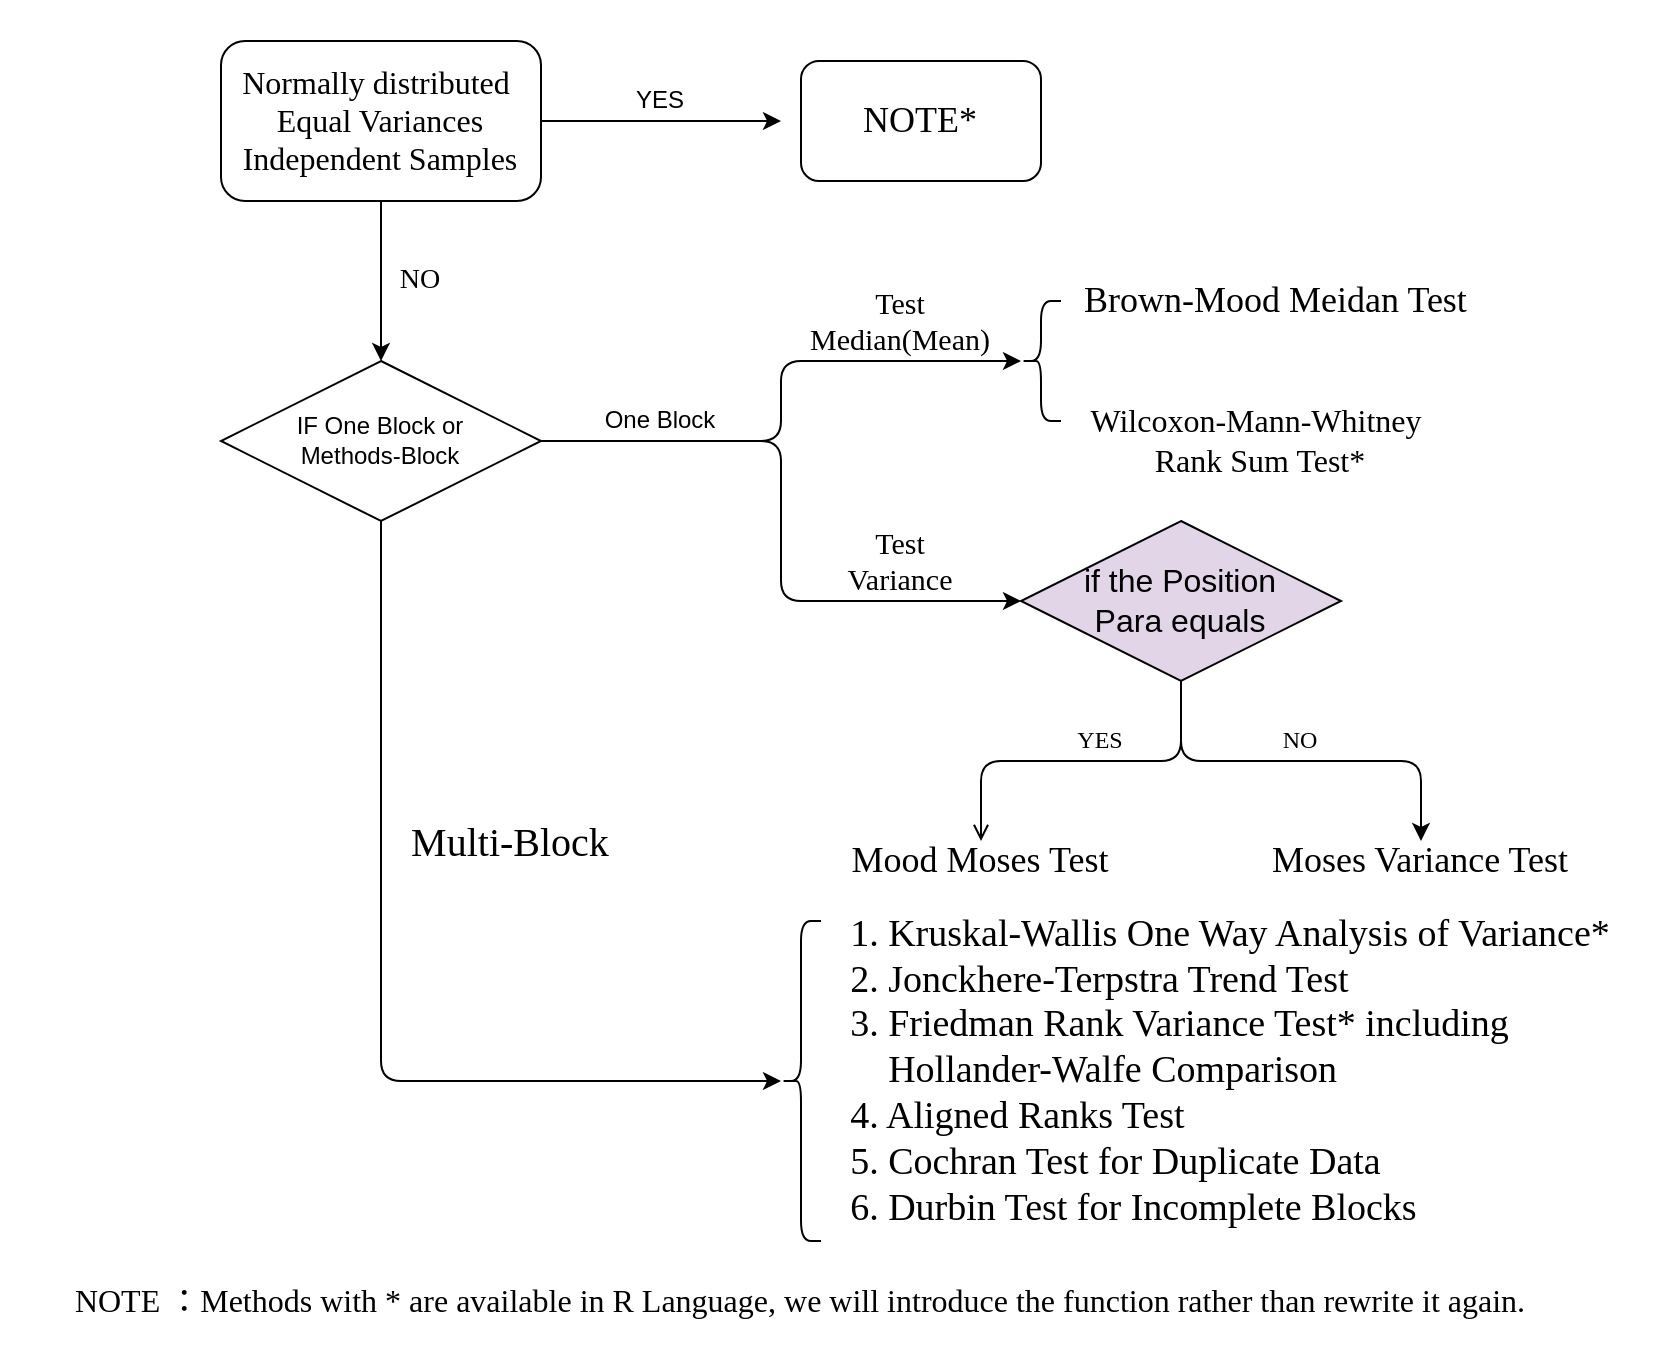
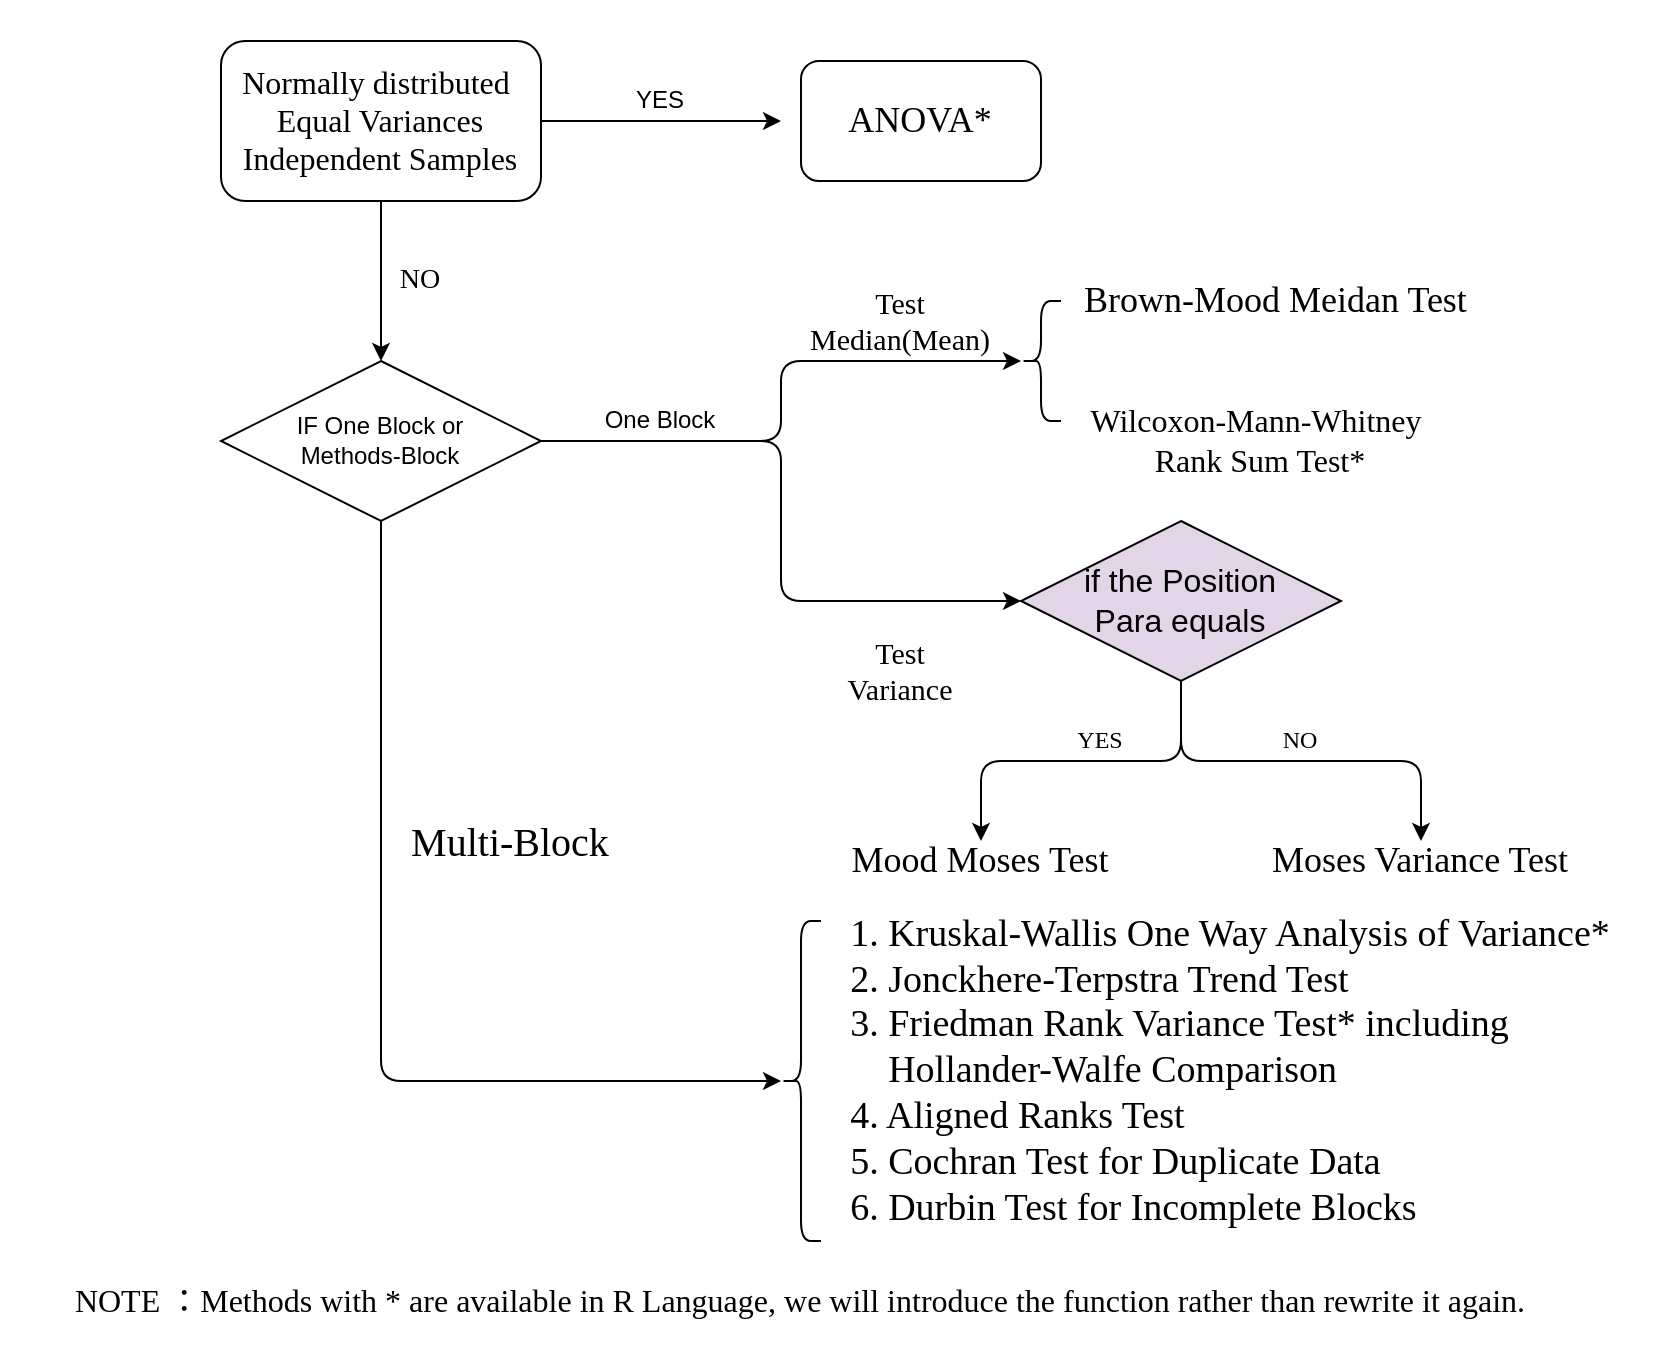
  <mxCell id="0" />
  <mxCell id="1" parent="0" />
  <mxCell id="2" value="&lt;font style=&quot;font-size: 16px&quot; face=&quot;Times New Roman&quot;&gt;Normally distributed&amp;nbsp;&lt;br&gt;Equal Variances&lt;br&gt;Independent Samples&lt;/font&gt;" style="rounded=1;whiteSpace=wrap;html=1;" vertex="1" parent="1"><mxGeometry x="110" y="20" width="160" height="80" as="geometry" /></mxCell>
  <mxCell id="3" value="" style="endArrow=classic;html=1;exitX=1;exitY=0.5;exitDx=0;exitDy=0;" edge="1" parent="1" source="2"><mxGeometry width="50" height="50" relative="1" as="geometry"><mxPoint x="380" y="200" as="sourcePoint" /><mxPoint x="390" y="60" as="targetPoint" /></mxGeometry></mxCell>
  <mxCell id="4" value="YES" style="text;html=1;strokeColor=none;fillColor=none;align=center;verticalAlign=middle;whiteSpace=wrap;rounded=0;" vertex="1" parent="1"><mxGeometry x="310" y="40" width="40" height="20" as="geometry" /></mxCell>
- <mxCell id="5" value="&lt;font style=&quot;font-size: 18px&quot; face=&quot;Times New Roman&quot;&gt;NOTE*&lt;/font&gt;" style="rounded=1;whiteSpace=wrap;html=1;" vertex="1" parent="1"><mxGeometry x="400" y="30" width="120" height="60" as="geometry" /></mxCell>
+ <mxCell id="5" value="&lt;font style=&quot;font-size: 18px&quot; face=&quot;Times New Roman&quot;&gt;ANOVA*&lt;/font&gt;" style="rounded=1;whiteSpace=wrap;html=1;" vertex="1" parent="1"><mxGeometry x="400" y="30" width="120" height="60" as="geometry" /></mxCell>
  <mxCell id="6" value="" style="endArrow=classic;html=1;exitX=0.5;exitY=1;exitDx=0;exitDy=0;" edge="1" parent="1" source="2"><mxGeometry width="50" height="50" relative="1" as="geometry"><mxPoint x="380" y="200" as="sourcePoint" /><mxPoint x="190" y="180" as="targetPoint" /><Array as="points"><mxPoint x="190" y="180" /></Array></mxGeometry></mxCell>
  <mxCell id="7" value="&lt;font face=&quot;Times New Roman&quot; style=&quot;font-size: 14px&quot;&gt;NO&lt;/font&gt;" style="text;html=1;strokeColor=none;fillColor=none;align=center;verticalAlign=middle;whiteSpace=wrap;rounded=0;" vertex="1" parent="1"><mxGeometry x="190" y="130" width="40" height="20" as="geometry" /></mxCell>
  <mxCell id="8" value="IF One Block or &lt;br&gt;Methods-Block" style="rhombus;whiteSpace=wrap;html=1;" vertex="1" parent="1"><mxGeometry x="110" y="180" width="160" height="80" as="geometry" /></mxCell>
  <mxCell id="9" value="" style="endArrow=classic;html=1;exitX=1;exitY=0.5;exitDx=0;exitDy=0;" edge="1" parent="1" source="8"><mxGeometry width="50" height="50" relative="1" as="geometry"><mxPoint x="380" y="190" as="sourcePoint" /><mxPoint x="510" y="180" as="targetPoint" /><Array as="points"><mxPoint x="390" y="220" /><mxPoint x="390" y="180" /></Array></mxGeometry></mxCell>
  <mxCell id="10" value="One Block" style="text;html=1;strokeColor=none;fillColor=none;align=center;verticalAlign=middle;whiteSpace=wrap;rounded=0;" vertex="1" parent="1"><mxGeometry x="290" y="200" width="80" height="20" as="geometry" /></mxCell>
  <mxCell id="11" value="" style="endArrow=classic;html=1;entryX=0;entryY=0.5;entryDx=0;entryDy=0;" edge="1" parent="1" target="18"><mxGeometry width="50" height="50" relative="1" as="geometry"><mxPoint x="270" y="220" as="sourcePoint" /><mxPoint x="500" y="300" as="targetPoint" /><Array as="points"><mxPoint x="390" y="220" /><mxPoint x="390" y="300" /><mxPoint x="470" y="300" /></Array></mxGeometry></mxCell>
  <mxCell id="12" value="&lt;font style=&quot;font-size: 15px&quot; face=&quot;Times New Roman&quot;&gt;Test&lt;br&gt;Median(Mean)&lt;/font&gt;" style="text;html=1;strokeColor=none;fillColor=none;align=center;verticalAlign=middle;whiteSpace=wrap;rounded=0;" vertex="1" parent="1"><mxGeometry x="390" y="150" width="120" height="20" as="geometry" /></mxCell>
- <mxCell id="13" value="&lt;font style=&quot;font-size: 15px&quot; face=&quot;Times New Roman&quot;&gt;Test&lt;br&gt;Variance&lt;/font&gt;" style="text;html=1;strokeColor=none;fillColor=none;align=center;verticalAlign=middle;whiteSpace=wrap;rounded=0;" vertex="1" parent="1"><mxGeometry x="410" y="270" width="80" height="20" as="geometry" /></mxCell>
+ <mxCell id="13" value="&lt;font style=&quot;font-size: 15px&quot; face=&quot;Times New Roman&quot;&gt;Test&lt;br&gt;Variance&lt;/font&gt;" style="text;html=1;strokeColor=none;fillColor=none;align=center;verticalAlign=middle;whiteSpace=wrap;rounded=0;" vertex="1" parent="1"><mxGeometry x="410" y="325" width="80" height="20" as="geometry" /></mxCell>
  <mxCell id="14" value="" style="shape=curlyBracket;whiteSpace=wrap;html=1;rounded=1;" vertex="1" parent="1"><mxGeometry x="510" y="150" width="20" height="60" as="geometry" /></mxCell>
  <mxCell id="15" value="&lt;font face=&quot;Times New Roman&quot; style=&quot;font-size: 18px&quot;&gt;Brown-Mood Meidan Test&amp;nbsp;&lt;/font&gt;" style="text;html=1;strokeColor=none;fillColor=none;align=center;verticalAlign=middle;whiteSpace=wrap;rounded=0;" vertex="1" parent="1"><mxGeometry x="530" y="140" width="220" height="20" as="geometry" /></mxCell>
  <mxCell id="16" value="&lt;font style=&quot;font-size: 16px&quot; face=&quot;Times New Roman&quot;&gt;Wilcoxon-Mann-Whitney&amp;nbsp; Rank Sum Test*&lt;/font&gt;" style="text;html=1;strokeColor=none;fillColor=none;align=center;verticalAlign=middle;whiteSpace=wrap;rounded=0;" vertex="1" parent="1"><mxGeometry x="540" y="210" width="180" height="20" as="geometry" /></mxCell>
  <mxCell id="17" value="&lt;font style=&quot;font-size: 18px&quot; face=&quot;Times New Roman&quot;&gt;Moses Variance Test&lt;/font&gt;" style="text;html=1;strokeColor=none;fillColor=none;align=center;verticalAlign=middle;whiteSpace=wrap;rounded=0;" vertex="1" parent="1"><mxGeometry x="610" y="420" width="200" height="20" as="geometry" /></mxCell>
  <mxCell id="18" value="&lt;font style=&quot;font-size: 16px&quot;&gt;if the Position &lt;br&gt;Para equals&lt;/font&gt;" style="rhombus;whiteSpace=wrap;html=1;fillColor=#e1d5e7;" vertex="1" parent="1"><mxGeometry x="510" y="260" width="160" height="80" as="geometry" /></mxCell>
- <mxCell id="19" value="" style="endArrow=open;html=1;exitX=0.5;exitY=1;exitDx=0;exitDy=0;entryX=0.5;entryY=0;entryDx=0;entryDy=0;" edge="1" parent="1" source="18" target="21"><mxGeometry width="50" height="50" relative="1" as="geometry"><mxPoint x="560" y="410" as="sourcePoint" /><mxPoint x="550" y="420" as="targetPoint" /><Array as="points"><mxPoint x="590" y="380" /><mxPoint x="490" y="380" /></Array></mxGeometry></mxCell>
+ <mxCell id="19" value="" style="endArrow=classic;html=1;exitX=0.5;exitY=1;exitDx=0;exitDy=0;entryX=0.5;entryY=0;entryDx=0;entryDy=0;" edge="1" parent="1" source="18" target="21"><mxGeometry width="50" height="50" relative="1" as="geometry"><mxPoint x="560" y="410" as="sourcePoint" /><mxPoint x="550" y="420" as="targetPoint" /><Array as="points"><mxPoint x="590" y="380" /><mxPoint x="490" y="380" /></Array></mxGeometry></mxCell>
  <mxCell id="20" value="&lt;font face=&quot;Times New Roman&quot;&gt;YES&lt;/font&gt;" style="text;html=1;strokeColor=none;fillColor=none;align=center;verticalAlign=middle;whiteSpace=wrap;rounded=0;" vertex="1" parent="1"><mxGeometry x="530" y="360" width="40" height="20" as="geometry" /></mxCell>
  <mxCell id="21" value="&lt;span style=&quot;font-family: &amp;#34;times new roman&amp;#34; ; font-size: 18px&quot;&gt;Mood Moses Test&lt;/span&gt;" style="text;html=1;strokeColor=none;fillColor=none;align=center;verticalAlign=middle;whiteSpace=wrap;rounded=0;" vertex="1" parent="1"><mxGeometry x="410" y="420" width="160" height="20" as="geometry" /></mxCell>
  <mxCell id="22" value="" style="endArrow=classic;html=1;" edge="1" parent="1"><mxGeometry width="50" height="50" relative="1" as="geometry"><mxPoint x="590" y="340" as="sourcePoint" /><mxPoint x="710" y="420" as="targetPoint" /><Array as="points"><mxPoint x="590" y="380" /><mxPoint x="710" y="380" /></Array></mxGeometry></mxCell>
  <mxCell id="23" value="&lt;font face=&quot;Times New Roman&quot;&gt;NO&lt;/font&gt;" style="text;html=1;strokeColor=none;fillColor=none;align=center;verticalAlign=middle;whiteSpace=wrap;rounded=0;" vertex="1" parent="1"><mxGeometry x="630" y="360" width="40" height="20" as="geometry" /></mxCell>
  <mxCell id="24" value="" style="endArrow=classic;html=1;exitX=0.5;exitY=1;exitDx=0;exitDy=0;" edge="1" parent="1" source="8"><mxGeometry width="50" height="50" relative="1" as="geometry"><mxPoint x="240" y="320" as="sourcePoint" /><mxPoint x="390" y="540" as="targetPoint" /><Array as="points"><mxPoint x="190" y="540" /><mxPoint x="300" y="540" /></Array></mxGeometry></mxCell>
  <mxCell id="25" value="&lt;font face=&quot;Times New Roman&quot; style=&quot;font-size: 20px&quot;&gt;Multi-Block&lt;/font&gt;" style="text;html=1;strokeColor=none;fillColor=none;align=center;verticalAlign=middle;whiteSpace=wrap;rounded=0;rotation=0;" vertex="1" parent="1"><mxGeometry x="200" y="410" width="110" height="20" as="geometry" /></mxCell>
  <mxCell id="26" value="" style="shape=curlyBracket;whiteSpace=wrap;html=1;rounded=1;" vertex="1" parent="1"><mxGeometry x="390" y="460" width="20" height="160" as="geometry" /></mxCell>
  <mxCell id="27" value="&lt;div style=&quot;text-align: left ; font-size: 19px&quot;&gt;&lt;font face=&quot;Times New Roman&quot; style=&quot;font-size: 19px&quot;&gt;1. Kruskal-Wallis One Way Analysis of Variance*&lt;/font&gt;&lt;/div&gt;&lt;font face=&quot;Times New Roman&quot; style=&quot;font-size: 19px&quot;&gt;&lt;div style=&quot;text-align: left&quot;&gt;&lt;span&gt;2. Jonckhere-Terpstra Trend Test&lt;/span&gt;&lt;/div&gt;&lt;div style=&quot;text-align: left&quot;&gt;&lt;span&gt;3. Friedman Rank Variance Test*&amp;nbsp;&lt;font style=&quot;font-size: 19px&quot;&gt;including&lt;/font&gt;&lt;/span&gt;&lt;/div&gt;&lt;div style=&quot;text-align: left&quot;&gt;&lt;span&gt;&lt;font style=&quot;font-size: 19px&quot;&gt;&amp;nbsp; &amp;nbsp; Hollander-Walfe Comparison&lt;/font&gt;&lt;/span&gt;&lt;/div&gt;&lt;div style=&quot;text-align: left&quot;&gt;&lt;span&gt;&lt;font style=&quot;font-size: 19px&quot;&gt;4. Aligned Ranks Test&lt;/font&gt;&lt;/span&gt;&lt;/div&gt;&lt;div style=&quot;text-align: left&quot;&gt;&lt;span&gt;&lt;font style=&quot;font-size: 19px&quot;&gt;5. Cochran Test for Duplicate Data&lt;/font&gt;&lt;/span&gt;&lt;/div&gt;&lt;div style=&quot;text-align: left&quot;&gt;&lt;span&gt;&lt;font style=&quot;font-size: 19px&quot;&gt;6. Durbin Test for Incomplete Blocks&amp;nbsp;&amp;nbsp;&lt;/font&gt;&lt;/span&gt;&lt;/div&gt;&lt;/font&gt;" style="text;html=1;strokeColor=none;fillColor=none;align=center;verticalAlign=middle;whiteSpace=wrap;rounded=0;" vertex="1" parent="1"><mxGeometry x="420" y="460" width="390" height="150" as="geometry" /></mxCell>
  <mxCell id="28" value="&lt;font style=&quot;font-size: 16px&quot; face=&quot;Times New Roman&quot;&gt;NOTE ：Methods with * are available in R Language, we will introduce the function rather than rewrite it again.&lt;/font&gt;" style="text;html=1;strokeColor=none;fillColor=none;align=center;verticalAlign=middle;whiteSpace=wrap;rounded=0;" vertex="1" parent="1"><mxGeometry x="20" y="640" width="760" height="20" as="geometry" /></mxCell>
